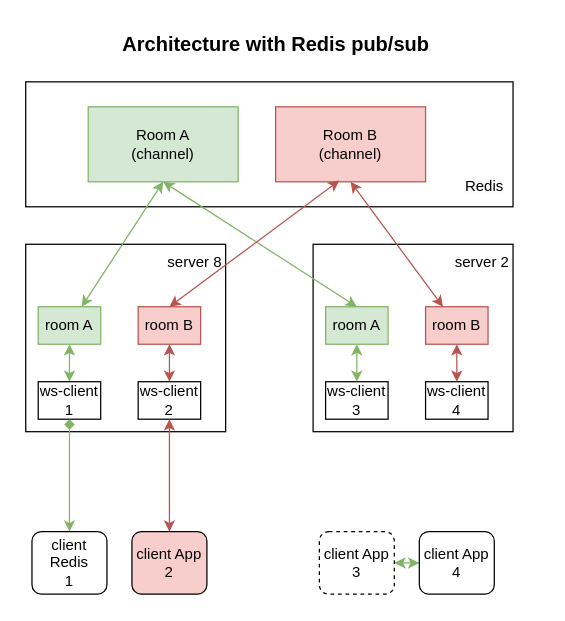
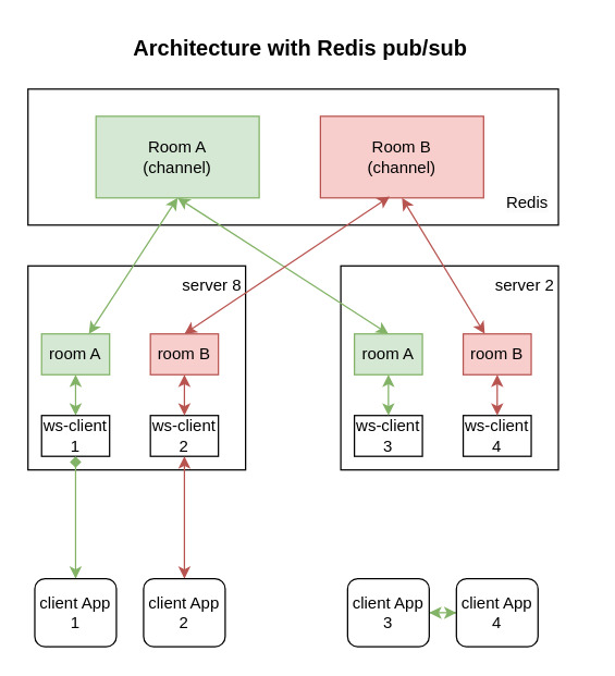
  <mxCell id="0" />
  <mxCell id="1" parent="0" />
  <mxCell id="2" value="" style="rounded=0;whiteSpace=wrap;html=1;align=right;" vertex="1" parent="1"><mxGeometry x="20" y="65" width="390" height="100" as="geometry" /></mxCell>
  <mxCell id="3" value="Room A&lt;br&gt;(channel)" style="rounded=0;whiteSpace=wrap;html=1;fillColor=#d5e8d4;strokeColor=#82b366;" vertex="1" parent="1"><mxGeometry x="70" y="85" width="120" height="60" as="geometry" /></mxCell>
- <mxCell id="4" value="Room B&lt;br&gt;(channel)" style="rounded=0;whiteSpace=wrap;html=1;fillColor=#f8cecc;strokeColor=#b85450;" vertex="1" parent="1"><mxGeometry x="220" y="85" width="120" height="60" as="geometry" /></mxCell>
+ <mxCell id="4" value="Room B&lt;br&gt;(channel)" style="rounded=0;whiteSpace=wrap;html=1;fillColor=#f8cecc;strokeColor=#b85450;" vertex="1" parent="1"><mxGeometry x="235" y="85" width="120" height="60" as="geometry" /></mxCell>
  <mxCell id="5" value="" style="rounded=0;whiteSpace=wrap;html=1;" vertex="1" parent="1"><mxGeometry x="20" y="195" width="160" height="150" as="geometry" /></mxCell>
  <mxCell id="6" style="rounded=0;orthogonalLoop=1;jettySize=auto;html=1;entryX=0.5;entryY=1;entryDx=0;entryDy=0;endArrow=classic;endFill=1;startArrow=classic;startFill=1;strokeColor=#82b366;" edge="1" parent="1" source="7" target="10"><mxGeometry relative="1" as="geometry" /></mxCell>
  <mxCell id="7" value="ws-client&lt;br&gt;1" style="rounded=0;whiteSpace=wrap;html=1;" vertex="1" parent="1"><mxGeometry x="30" y="305" width="50" height="30" as="geometry" /></mxCell>
  <mxCell id="8" value="ws-client&lt;br&gt;2" style="rounded=0;whiteSpace=wrap;html=1;" vertex="1" parent="1"><mxGeometry x="110" y="305" width="50" height="30" as="geometry" /></mxCell>
  <mxCell id="9" style="rounded=0;orthogonalLoop=1;jettySize=auto;html=1;entryX=0.5;entryY=1;entryDx=0;entryDy=0;startArrow=classic;startFill=1;strokeColor=#82b366;" edge="1" parent="1" source="10" target="3"><mxGeometry relative="1" as="geometry" /></mxCell>
  <mxCell id="10" value="room A" style="rounded=0;whiteSpace=wrap;html=1;fillColor=#d5e8d4;strokeColor=#82b366;" vertex="1" parent="1"><mxGeometry x="30" y="245" width="50" height="30" as="geometry" /></mxCell>
  <mxCell id="11" value="" style="rounded=0;whiteSpace=wrap;html=1;" vertex="1" parent="1"><mxGeometry x="250" y="195" width="160" height="150" as="geometry" /></mxCell>
  <mxCell id="12" value="ws-client&lt;br&gt;3" style="rounded=0;whiteSpace=wrap;html=1;" vertex="1" parent="1"><mxGeometry x="260" y="305" width="50" height="30" as="geometry" /></mxCell>
  <mxCell id="13" value="ws-client&lt;br&gt;4" style="rounded=0;whiteSpace=wrap;html=1;" vertex="1" parent="1"><mxGeometry x="340" y="305" width="50" height="30" as="geometry" /></mxCell>
  <mxCell id="14" style="rounded=0;orthogonalLoop=1;jettySize=auto;html=1;entryX=0.5;entryY=1;entryDx=0;entryDy=0;startArrow=classic;startFill=1;exitX=0.5;exitY=0;exitDx=0;exitDy=0;strokeColor=#82b366;" edge="1" parent="1" source="16" target="3"><mxGeometry relative="1" as="geometry" /></mxCell>
  <mxCell id="15" style="rounded=0;orthogonalLoop=1;jettySize=auto;html=1;exitX=0.5;exitY=1;exitDx=0;exitDy=0;entryX=0.5;entryY=0;entryDx=0;entryDy=0;startArrow=classic;startFill=1;strokeColor=#82b366;" edge="1" parent="1" source="16" target="12"><mxGeometry relative="1" as="geometry" /></mxCell>
  <mxCell id="16" value="room A" style="rounded=0;whiteSpace=wrap;html=1;fillColor=#d5e8d4;strokeColor=#82b366;" vertex="1" parent="1"><mxGeometry x="260" y="245" width="50" height="30" as="geometry" /></mxCell>
  <mxCell id="17" style="edgeStyle=orthogonalEdgeStyle;rounded=0;orthogonalLoop=1;jettySize=auto;html=1;startArrow=classic;startFill=1;strokeColor=#b85450;" edge="1" parent="1" source="18" target="13"><mxGeometry relative="1" as="geometry" /></mxCell>
  <mxCell id="18" value="room B" style="rounded=0;whiteSpace=wrap;html=1;fillColor=#f8cecc;strokeColor=#b85450;" vertex="1" parent="1"><mxGeometry x="340" y="245" width="50" height="30" as="geometry" /></mxCell>
  <mxCell id="19" style="edgeStyle=orthogonalEdgeStyle;rounded=0;orthogonalLoop=1;jettySize=auto;html=1;entryX=0.5;entryY=1;entryDx=0;entryDy=0;startArrow=classic;startFill=1;strokeColor=#82b366;endArrow=diamond;" edge="1" parent="1" source="20" target="7"><mxGeometry relative="1" as="geometry" /></mxCell>
- <mxCell id="20" value="client Redis&lt;br&gt;1" style="rounded=1;whiteSpace=wrap;html=1;" vertex="1" parent="1"><mxGeometry x="25" y="425" width="60" height="50" as="geometry" /></mxCell>
+ <mxCell id="20" value="client App&lt;br&gt;1" style="rounded=1;whiteSpace=wrap;html=1;" vertex="1" parent="1"><mxGeometry x="25" y="425" width="60" height="50" as="geometry" /></mxCell>
  <mxCell id="21" style="edgeStyle=orthogonalEdgeStyle;rounded=0;orthogonalLoop=1;jettySize=auto;html=1;entryX=0.5;entryY=1;entryDx=0;entryDy=0;startArrow=classic;startFill=1;strokeColor=#b85450;" edge="1" parent="1" source="22" target="8"><mxGeometry relative="1" as="geometry" /></mxCell>
- <mxCell id="22" value="client App&lt;br&gt;2" style="rounded=1;whiteSpace=wrap;html=1;fillColor=#f8cecc;" vertex="1" parent="1"><mxGeometry x="105" y="425" width="60" height="50" as="geometry" /></mxCell>
+ <mxCell id="22" value="client App&lt;br&gt;2" style="rounded=1;whiteSpace=wrap;html=1;" vertex="1" parent="1"><mxGeometry x="105" y="425" width="60" height="50" as="geometry" /></mxCell>
  <mxCell id="23" style="edgeStyle=orthogonalEdgeStyle;rounded=0;orthogonalLoop=1;jettySize=auto;html=1;startArrow=classic;startFill=1;strokeColor=#82b366;" edge="1" parent="1" source="24" target="25"><mxGeometry relative="1" as="geometry" /></mxCell>
- <mxCell id="24" value="client App&lt;br&gt;3" style="rounded=1;whiteSpace=wrap;html=1;dashed=1;" vertex="1" parent="1"><mxGeometry x="255" y="425" width="60" height="50" as="geometry" /></mxCell>
+ <mxCell id="24" value="client App&lt;br&gt;3" style="rounded=1;whiteSpace=wrap;html=1;" vertex="1" parent="1"><mxGeometry x="255" y="425" width="60" height="50" as="geometry" /></mxCell>
  <mxCell id="25" value="client App&lt;br&gt;4" style="rounded=1;whiteSpace=wrap;html=1;" vertex="1" parent="1"><mxGeometry x="335" y="425" width="60" height="50" as="geometry" /></mxCell>
  <mxCell id="26" style="edgeStyle=orthogonalEdgeStyle;rounded=0;orthogonalLoop=1;jettySize=auto;html=1;exitX=0.5;exitY=1;exitDx=0;exitDy=0;entryX=0.5;entryY=0;entryDx=0;entryDy=0;strokeColor=#b85450;startArrow=classic;startFill=1;" edge="1" parent="1" source="28" target="8"><mxGeometry relative="1" as="geometry" /></mxCell>
  <mxCell id="27" style="rounded=0;orthogonalLoop=1;jettySize=auto;html=1;exitX=0.5;exitY=0;exitDx=0;exitDy=0;entryX=0.425;entryY=0.983;entryDx=0;entryDy=0;entryPerimeter=0;strokeColor=#b85450;startArrow=classic;startFill=1;" edge="1" parent="1" source="28" target="4"><mxGeometry relative="1" as="geometry" /></mxCell>
  <mxCell id="28" value="room B" style="rounded=0;whiteSpace=wrap;html=1;fillColor=#f8cecc;strokeColor=#b85450;" vertex="1" parent="1"><mxGeometry x="110" y="245" width="50" height="30" as="geometry" /></mxCell>
  <mxCell id="29" style="rounded=0;orthogonalLoop=1;jettySize=auto;html=1;exitX=0.5;exitY=1;exitDx=0;exitDy=0;startArrow=classic;startFill=1;strokeColor=#b85450;" edge="1" parent="1" source="4" target="18"><mxGeometry relative="1" as="geometry" /></mxCell>
  <mxCell id="30" value="server 8" style="text;html=1;align=center;verticalAlign=middle;resizable=0;points=[];autosize=1;strokeColor=none;fillColor=none;" vertex="1" parent="1"><mxGeometry x="120" y="195" width="70" height="30" as="geometry" /></mxCell>
  <mxCell id="31" value="server 2" style="text;html=1;align=center;verticalAlign=middle;resizable=0;points=[];autosize=1;strokeColor=none;fillColor=none;" vertex="1" parent="1"><mxGeometry x="350" y="195" width="70" height="30" as="geometry" /></mxCell>
  <mxCell id="32" value="&lt;span style=&quot;color: rgb(0, 0, 0); font-family: Helvetica; font-size: 12px; font-style: normal; font-variant-ligatures: normal; font-variant-caps: normal; font-weight: 400; letter-spacing: normal; orphans: 2; text-align: right; text-indent: 0px; text-transform: none; widows: 2; word-spacing: 0px; -webkit-text-stroke-width: 0px; background-color: rgb(251, 251, 251); text-decoration-thickness: initial; text-decoration-style: initial; text-decoration-color: initial; float: none; display: inline !important;&quot;&gt;Redis&lt;/span&gt;" style="text;whiteSpace=wrap;html=1;" vertex="1" parent="1"><mxGeometry x="370" y="135" width="60" height="40" as="geometry" /></mxCell>
  <mxCell id="33" value="&lt;b&gt;&lt;font style=&quot;font-size: 16px;&quot;&gt;Architecture with Redis pub/sub&lt;/font&gt;&lt;/b&gt;" style="text;html=1;align=center;verticalAlign=middle;resizable=0;points=[];autosize=1;strokeColor=none;fillColor=none;" vertex="1" parent="1"><mxGeometry x="85" y="20" width="270" height="30" as="geometry" /></mxCell>
